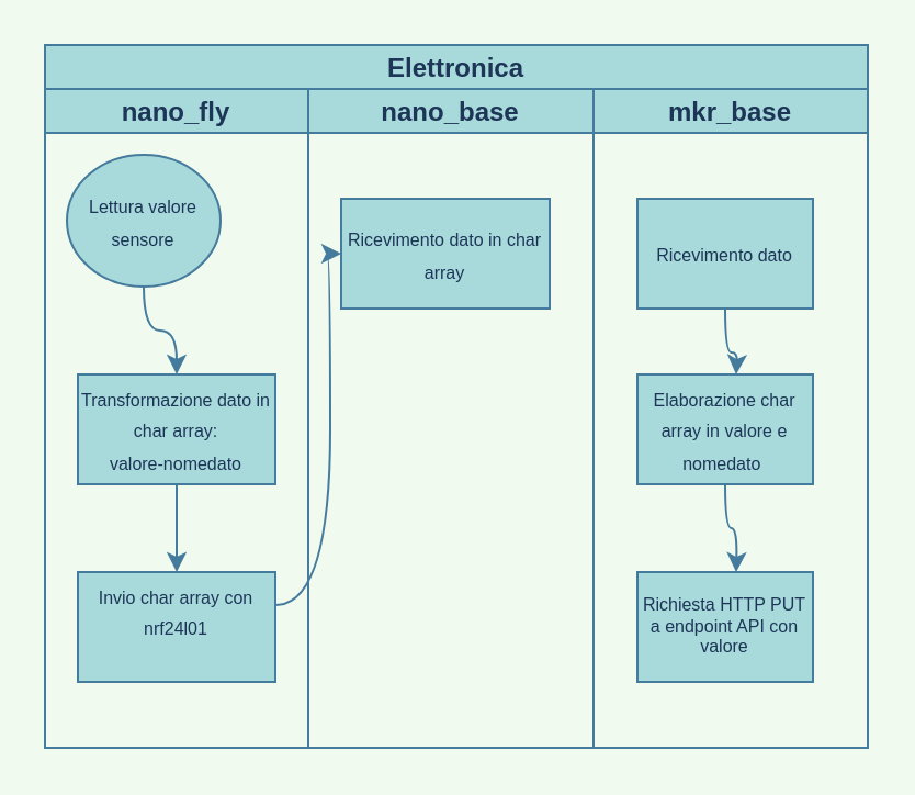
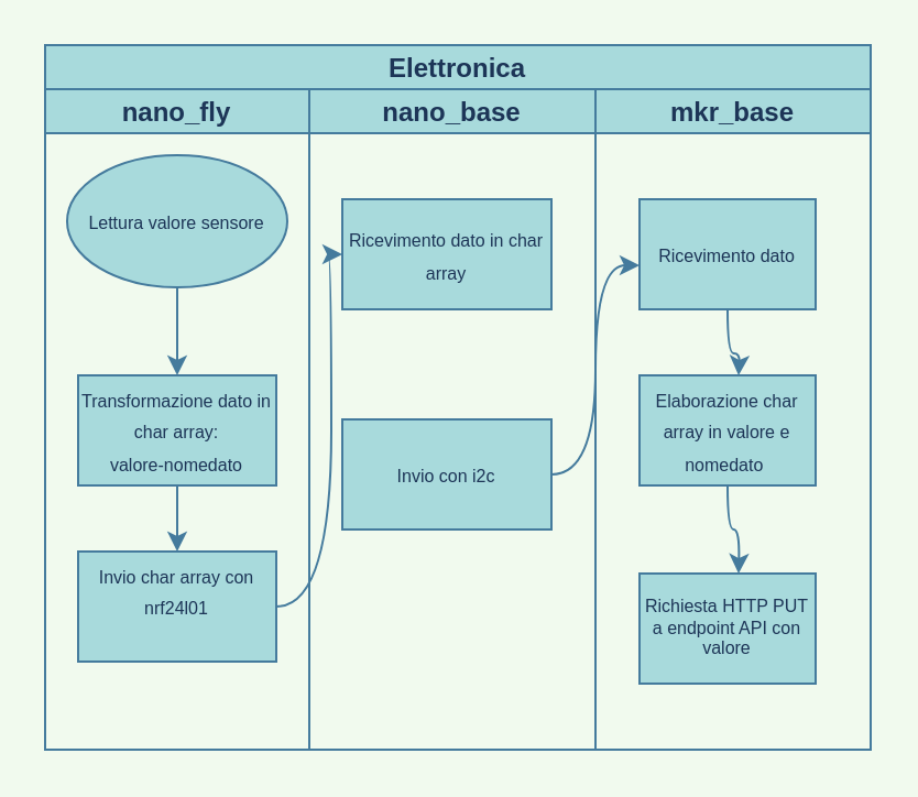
  <mxCell id="0" />
  <mxCell id="1" parent="0" />
  <mxCell id="2" value="Elettronica" style="swimlane;childLayout=stackLayout;resizeParent=1;resizeParentMax=0;startSize=20;fillColor=#A8DADC;strokeColor=#457B9D;fontColor=#1D3557;rounded=0;" parent="1" vertex="1"><mxGeometry x="20" y="20" width="375" height="320" as="geometry" /></mxCell>
  <mxCell id="3" value="nano_fly" style="swimlane;startSize=20;fillColor=#A8DADC;strokeColor=#457B9D;fontColor=#1D3557;rounded=0;" parent="2" vertex="1"><mxGeometry y="20" width="120" height="300" as="geometry" /></mxCell>
  <mxCell id="4" style="edgeStyle=orthogonalEdgeStyle;rounded=0;orthogonalLoop=1;jettySize=auto;html=1;fillColor=#A8DADC;strokeColor=#457B9D;fontColor=#1D3557;labelBackgroundColor=#F1FAEE;curved=1;" parent="3" source="5" target="7" edge="1"><mxGeometry relative="1" as="geometry" /></mxCell>
- <mxCell id="5" value="&lt;font style=&quot;font-size: 8px;&quot;&gt;Lettura valore sensore&lt;/font&gt;" style="ellipse;whiteSpace=wrap;html=1;fillColor=#A8DADC;strokeColor=#457B9D;fontColor=#1D3557;rounded=0;" parent="3" vertex="1"><mxGeometry x="10" y="30" width="70" height="60" as="geometry" /></mxCell>
+ <mxCell id="5" value="&lt;font style=&quot;font-size: 8px;&quot;&gt;Lettura valore sensore&lt;/font&gt;" style="ellipse;whiteSpace=wrap;html=1;fillColor=#A8DADC;strokeColor=#457B9D;fontColor=#1D3557;rounded=0;" parent="3" vertex="1"><mxGeometry x="10" y="30" width="100" height="60" as="geometry" /></mxCell>
  <mxCell id="6" style="edgeStyle=orthogonalEdgeStyle;rounded=0;orthogonalLoop=1;jettySize=auto;html=1;entryX=0.5;entryY=0;entryDx=0;entryDy=0;fillColor=#A8DADC;strokeColor=#457B9D;fontColor=#1D3557;labelBackgroundColor=#F1FAEE;curved=1;" parent="3" source="7" target="8" edge="1"><mxGeometry relative="1" as="geometry" /></mxCell>
  <mxCell id="7" value="&lt;font style=&quot;font-size: 8px;&quot;&gt;Transformazione dato in char array:&lt;br&gt;valore-nomedato&lt;/font&gt;" style="rounded=0;whiteSpace=wrap;html=1;fillColor=#A8DADC;strokeColor=#457B9D;fontColor=#1D3557;" parent="3" vertex="1"><mxGeometry x="15" y="130" width="90" height="50" as="geometry" /></mxCell>
- <mxCell id="8" value="&lt;font style=&quot;font-size: 8px;&quot;&gt;Invio char array con&lt;br&gt;nrf24l01&lt;br&gt;&amp;nbsp;&lt;/font&gt;" style="rounded=0;whiteSpace=wrap;html=1;fillColor=#A8DADC;strokeColor=#457B9D;fontColor=#1D3557;" parent="3" vertex="1"><mxGeometry x="15" y="220" width="90" height="50" as="geometry" /></mxCell>
+ <mxCell id="8" value="&lt;font style=&quot;font-size: 8px;&quot;&gt;Invio char array con&lt;br&gt;nrf24l01&lt;br&gt;&amp;nbsp;&lt;/font&gt;" style="rounded=0;whiteSpace=wrap;html=1;fillColor=#A8DADC;strokeColor=#457B9D;fontColor=#1D3557;" parent="3" vertex="1"><mxGeometry x="15" y="210" width="90" height="50" as="geometry" /></mxCell>
  <mxCell id="9" value="nano_base" style="swimlane;startSize=20;fillColor=#A8DADC;strokeColor=#457B9D;fontColor=#1D3557;rounded=0;" parent="2" vertex="1"><mxGeometry x="120" y="20" width="130" height="300" as="geometry" /></mxCell>
  <mxCell id="10" value="&lt;font style=&quot;font-size: 8px;&quot;&gt;Ricevimento dato in char array&lt;/font&gt;" style="rounded=0;whiteSpace=wrap;html=1;fillColor=#A8DADC;strokeColor=#457B9D;fontColor=#1D3557;" parent="9" vertex="1"><mxGeometry x="15" y="50" width="95" height="50" as="geometry" /></mxCell>
+ <mxCell id="11" value="&lt;font style=&quot;font-size: 8px;&quot;&gt;Invio con i2c&lt;/font&gt;" style="rounded=0;whiteSpace=wrap;html=1;fillColor=#A8DADC;strokeColor=#457B9D;fontColor=#1D3557;" parent="9" vertex="1"><mxGeometry x="15" y="150" width="95" height="50" as="geometry" /></mxCell>
  <mxCell id="12" value="mkr_base" style="swimlane;startSize=20;fillColor=#A8DADC;strokeColor=#457B9D;fontColor=#1D3557;rounded=0;" parent="2" vertex="1"><mxGeometry x="250" y="20" width="125" height="300" as="geometry" /></mxCell>
  <mxCell id="13" value="&lt;font style=&quot;font-size: 8px;&quot;&gt;Ricevimento dato&lt;/font&gt;" style="rounded=0;whiteSpace=wrap;html=1;fillColor=#A8DADC;strokeColor=#457B9D;fontColor=#1D3557;" parent="12" vertex="1"><mxGeometry x="20" y="50" width="80" height="50" as="geometry" /></mxCell>
  <mxCell id="14" value="&lt;font style=&quot;font-size: 8px;&quot;&gt;Elaborazione char array in valore e nomedato&amp;nbsp;&lt;/font&gt;" style="rounded=0;whiteSpace=wrap;html=1;fillColor=#A8DADC;strokeColor=#457B9D;fontColor=#1D3557;" parent="12" vertex="1"><mxGeometry x="20" y="130" width="80" height="50" as="geometry" /></mxCell>
  <mxCell id="15" value="Richiesta HTTP PUT a endpoint API con valore" style="rounded=0;whiteSpace=wrap;html=1;fontSize=8;fillColor=#A8DADC;strokeColor=#457B9D;fontColor=#1D3557;" parent="12" vertex="1"><mxGeometry x="20" y="220" width="80" height="50" as="geometry" /></mxCell>
  <mxCell id="16" style="edgeStyle=orthogonalEdgeStyle;rounded=0;orthogonalLoop=1;jettySize=auto;html=1;fillColor=#A8DADC;strokeColor=#457B9D;fontColor=#1D3557;labelBackgroundColor=#F1FAEE;curved=1;" parent="2" source="8" target="10" edge="1"><mxGeometry relative="1" as="geometry"><mxPoint x="140" y="80" as="targetPoint" /><Array as="points"><mxPoint x="130" y="255" /><mxPoint x="130" y="95" /></Array></mxGeometry></mxCell>
+ <mxCell id="17" style="edgeStyle=orthogonalEdgeStyle;rounded=0;orthogonalLoop=1;jettySize=auto;html=1;fillColor=#A8DADC;strokeColor=#457B9D;fontColor=#1D3557;labelBackgroundColor=#F1FAEE;curved=1;" parent="2" source="11" target="13" edge="1"><mxGeometry relative="1" as="geometry"><mxPoint x="270" y="60" as="targetPoint" /><Array as="points"><mxPoint x="250" y="195" /><mxPoint x="250" y="100" /></Array></mxGeometry></mxCell>
  <mxCell id="18" style="edgeStyle=orthogonalEdgeStyle;rounded=0;orthogonalLoop=1;jettySize=auto;html=1;fillColor=#A8DADC;strokeColor=#457B9D;fontColor=#1D3557;labelBackgroundColor=#F1FAEE;curved=1;" parent="1" source="13" edge="1"><mxGeometry relative="1" as="geometry"><mxPoint x="335" y="170" as="targetPoint" /></mxGeometry></mxCell>
  <mxCell id="19" style="edgeStyle=orthogonalEdgeStyle;rounded=0;orthogonalLoop=1;jettySize=auto;html=1;fontSize=8;fillColor=#A8DADC;strokeColor=#457B9D;fontColor=#1D3557;labelBackgroundColor=#F1FAEE;curved=1;" parent="1" source="14" edge="1"><mxGeometry relative="1" as="geometry"><mxPoint x="335" y="260" as="targetPoint" /></mxGeometry></mxCell>
